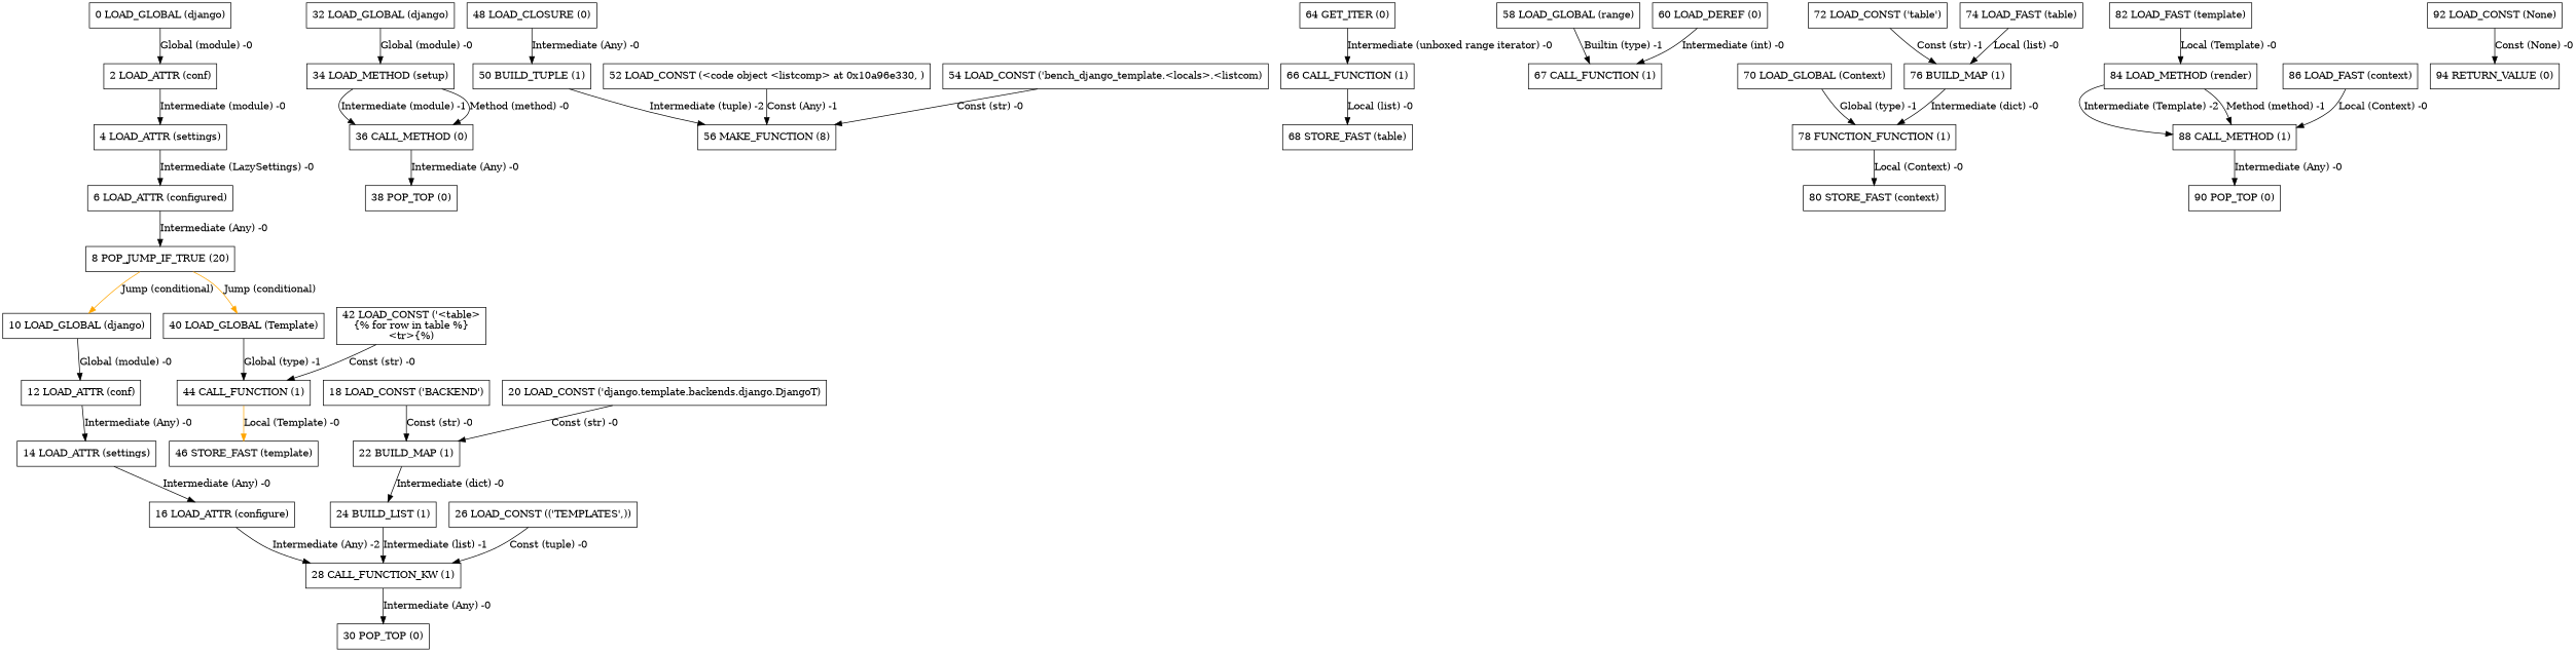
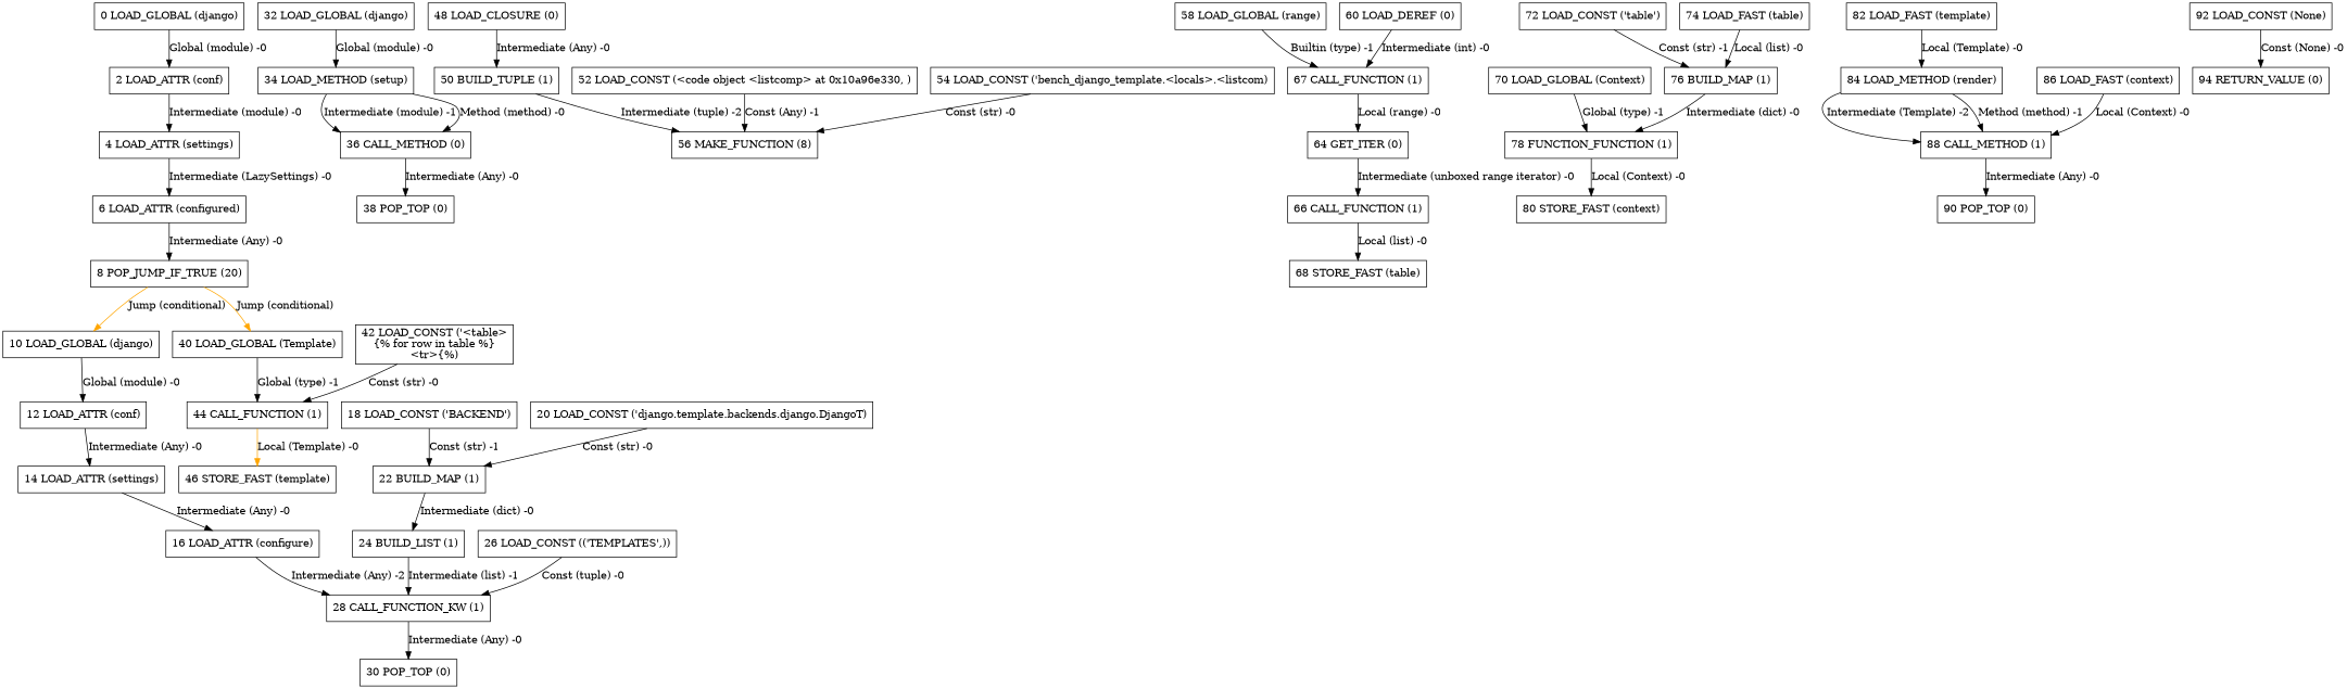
  digraph {
    node [color=black shape=box]
    edge [color=black]
    n1 [label="0 LOAD_GLOBAL (django)"]
    n2 [label="2 LOAD_ATTR (conf)"]
    n3 [label="4 LOAD_ATTR (settings)"]
    n4 [label="6 LOAD_ATTR (configured)"]
    n5 [label="8 POP_JUMP_IF_TRUE (20)"]
    n6 [label="10 LOAD_GLOBAL (django)"]
    n7 [label="40 LOAD_GLOBAL (Template)"]
    n8 [label="12 LOAD_ATTR (conf)"]
    n9 [label="44 CALL_FUNCTION (1)"]
    n10 [label="14 LOAD_ATTR (settings)"]
    n11 [label="46 STORE_FAST (template)"]
    n12 [label="16 LOAD_ATTR (configure)"]
    n13 [label="28 CALL_FUNCTION_KW (1)"]
    n14 [label="30 POP_TOP (0)"]
    n15 [label="18 LOAD_CONST ('BACKEND')"]
    n16 [label="22 BUILD_MAP (1)"]
    n17 [label="24 BUILD_LIST (1)"]
    n18 [label="20 LOAD_CONST ('django.template.backends.django.DjangoT)"]
    n19 [label="26 LOAD_CONST (('TEMPLATES',))"]
    n20 [label="32 LOAD_GLOBAL (django)"]
    n21 [label="34 LOAD_METHOD (setup)"]
    n22 [label="36 CALL_METHOD (0)"]
    n23 [label="38 POP_TOP (0)"]
    n24 [label="42 LOAD_CONST ('<table>\n{% for row in table %}\n<tr>{%)"]
    n25 [label="48 LOAD_CLOSURE (0)"]
    n26 [label="50 BUILD_TUPLE (1)"]
    n27 [label="56 MAKE_FUNCTION (8)"]
    n28 [label="52 LOAD_CONST (<code object <listcomp> at 0x10a96e330, )"]
    n29 [label="54 LOAD_CONST ('bench_django_template.<locals>.<listcom)"]
    n30 [label="66 CALL_FUNCTION (1)"]
    n31 [label="68 STORE_FAST (table)"]
    n32 [label="58 LOAD_GLOBAL (range)"]
    n33 [label="67 CALL_FUNCTION (1)"]
    n34 [label="64 GET_ITER (0)"]
    n35 [label="60 LOAD_DEREF (0)"]
    n36 [label="70 LOAD_GLOBAL (Context)"]
    n37 [label="78 FUNCTION_FUNCTION (1)"]
    n38 [label="80 STORE_FAST (context)"]
    n39 [label="72 LOAD_CONST ('table')"]
    n40 [label="76 BUILD_MAP (1)"]
    n41 [label="74 LOAD_FAST (table)"]
    n42 [label="82 LOAD_FAST (template)"]
    n43 [label="84 LOAD_METHOD (render)"]
    n44 [label="88 CALL_METHOD (1)"]
    n45 [label="90 POP_TOP (0)"]
    n46 [label="86 LOAD_FAST (context)"]
    n47 [label="92 LOAD_CONST (None)"]
    n48 [label="94 RETURN_VALUE (0)"]
    n1 -> n2 [label="Global (module) -0"]
    n2 -> n3 [label="Intermediate (module) -0"]
    n3 -> n4 [label="Intermediate (LazySettings) -0"]
    n4 -> n5 [label="Intermediate (Any) -0"]
    n5 -> n6 [color=orange label="Jump (conditional)"]
    n5 -> n7 [color=orange label="Jump (conditional)"]
    n6 -> n8 [label="Global (module) -0"]
    n7 -> n9 [label="Global (type) -1"]
    n8 -> n10 [label="Intermediate (Any) -0"]
    n9 -> n11 [color=orange label="Local (Template) -0"]
    n10 -> n12 [label="Intermediate (Any) -0"]
    n12 -> n13 [label="Intermediate (Any) -2"]
    n13 -> n14 [label="Intermediate (Any) -0"]
-   n15 -> n16 [label="Const (str) -0"]
+   n15 -> n16 [label="Const (str) -1"]
    n16 -> n17 [label="Intermediate (dict) -0"]
    n17 -> n13 [label="Intermediate (list) -1"]
    n18 -> n16 [label="Const (str) -0"]
    n19 -> n13 [label="Const (tuple) -0"]
    n20 -> n21 [label="Global (module) -0"]
    n21 -> n22 [label="Intermediate (module) -1"]
    n21 -> n22 [label="Method (method) -0"]
    n22 -> n23 [label="Intermediate (Any) -0"]
    n24 -> n9 [label="Const (str) -0"]
    n25 -> n26 [label="Intermediate (Any) -0"]
    n26 -> n27 [label="Intermediate (tuple) -2"]
    n28 -> n27 [label="Const (Any) -1"]
    n29 -> n27 [label="Const (str) -0"]
    n30 -> n31 [label="Local (list) -0"]
    n32 -> n33 [label="Builtin (type) -1"]
+   n33 -> n34 [label="Local (range) -0"]
    n34 -> n30 [label="Intermediate (unboxed range iterator) -0"]
    n35 -> n33 [label="Intermediate (int) -0"]
    n36 -> n37 [label="Global (type) -1"]
    n37 -> n38 [label="Local (Context) -0"]
    n39 -> n40 [label="Const (str) -1"]
    n40 -> n37 [label="Intermediate (dict) -0"]
    n41 -> n40 [label="Local (list) -0"]
    n42 -> n43 [label="Local (Template) -0"]
    n43 -> n44 [label="Intermediate (Template) -2"]
    n43 -> n44 [label="Method (method) -1"]
    n44 -> n45 [label="Intermediate (Any) -0"]
    n46 -> n44 [label="Local (Context) -0"]
    n47 -> n48 [label="Const (None) -0"]
  }
